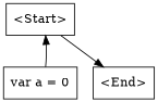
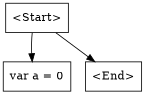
  digraph {
    node [shape=box]
    n1 [label="<Start>"]
    n2 [label="var a = 0\n"]
    n3 [label="<End>"]
-   n2 -> n1
+   n1 -> n2
    n1 -> n3
  }
